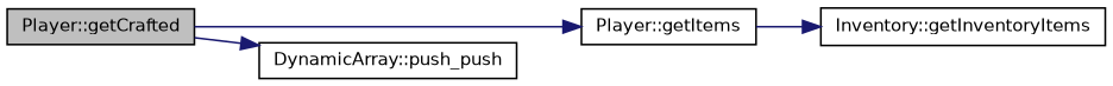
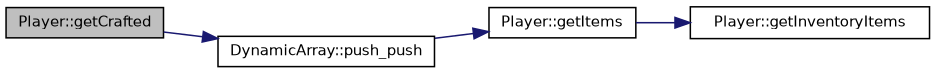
  digraph {
    rankdir=LR
    node [color=black fillcolor=white fontname=Helvetica fontsize=10 shape=record style=filled]
    edge [color=midnightblue fontname=Helvetica fontsize=10 labelfontname=Helvetica labelfontsize=10 style=solid]
    n1 [fillcolor=grey75 fontcolor=black height=0.2 label="Player::getCrafted" width=0.4]
    n2 [height=0.2 label="Player::getItems" width=0.4]
    n3 [height=0.2 label="DynamicArray::push_push" width=0.4]
-   n4 [height=0.2 label="Inventory::getInventoryItems" width=0.4]
-   n1 -> n2
+   n4 [height=0.2 label="Player::getInventoryItems" width=0.4]
+   n3 -> n2
    n1 -> n3
    n2 -> n4
  }
